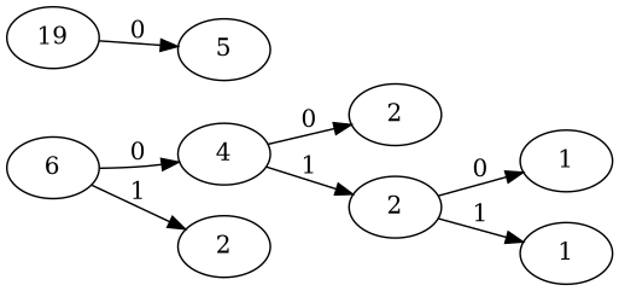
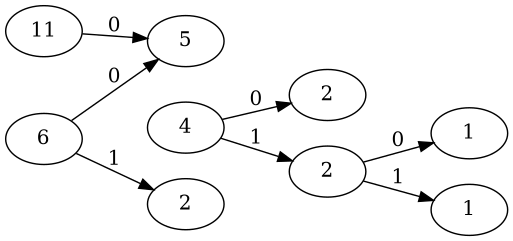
  digraph {
    rankdir=LR
-   n1 [label=19]
+   n1 [label=11]
    n2 [label=5]
    n3 [label=6]
    n4 [label=4]
    n5 [label=2]
    n6 [label=2]
    n7 [label=2]
    n8 [label=1]
    n9 [label=1]
    n1 -> n2 [label=0]
-   n3 -> n4 [label=0]
+   n3 -> n2 [label=0]
    n3 -> n5 [label=1]
    n4 -> n6 [label=0]
    n4 -> n7 [label=1]
    n7 -> n8 [label=0]
    n7 -> n9 [label=1]
  }
